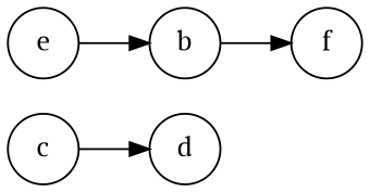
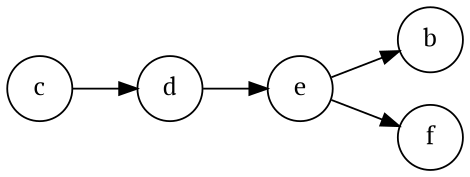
  digraph {
    fontname="PT Serif"
    rankdir=LR
    node [fontname="PT Serif" shape=circle]
    edge [fontname="PT Serif"]
    c
    d
    e
    b
    f
    c -> d
+   d -> e
    e -> b
-   b -> f
+   e -> f
  }
